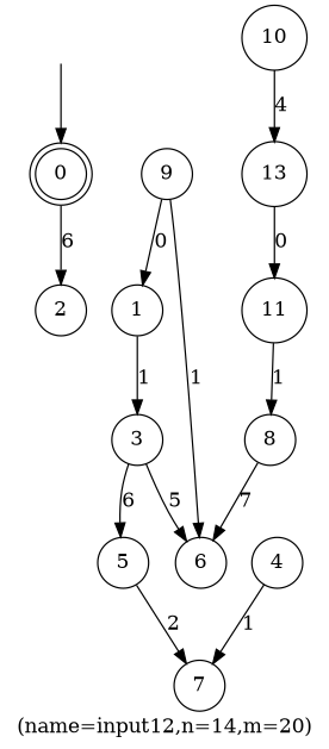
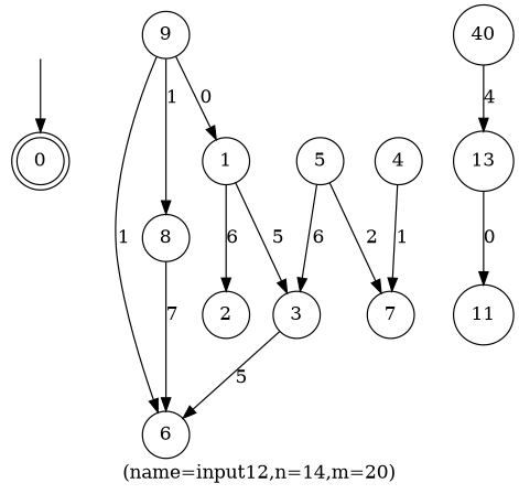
  digraph {
    label="(name=input12,n=14,m=20)"
    node [shape=circle]
    _nil [style=invis shape=""]
    0 [shape=doublecircle]
    1
    3
    2
    6
    5
    9
    13
    11
    8
    7
    4
-   10
+   10 [label=40]
    _nil -> 0
-   1 -> 3 [label=1]
-   0 -> 2 [label=6]
+   1 -> 3 [label=5]
+   1 -> 2 [label=6]
    3 -> 6 [label=5]
-   3 -> 5 [label=6]
+   5 -> 3 [label=6]
    5 -> 7 [label=2]
    9 -> 1 [label=0]
    9 -> 6 [label=1]
    13 -> 11 [label=0]
-   11 -> 8 [label=1]
+   9 -> 8 [label=1]
    8 -> 6 [label=7]
    4 -> 7 [label=1]
    10 -> 13 [label=4]
  }
